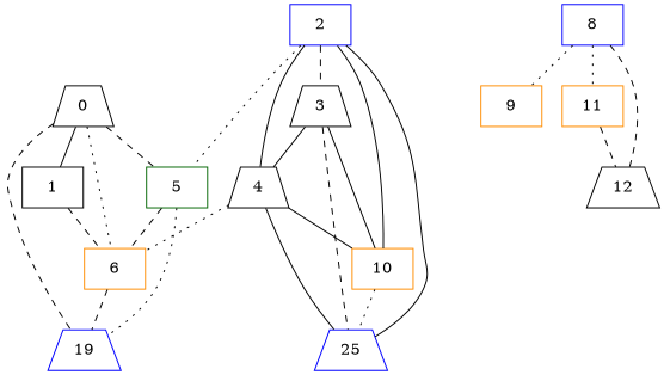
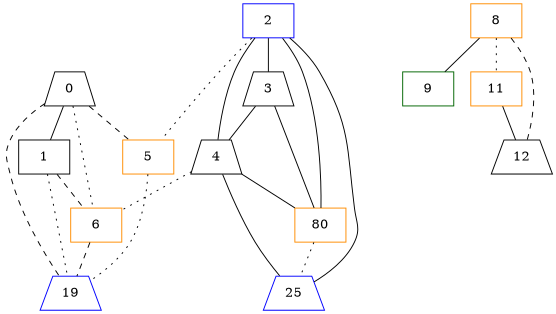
  graph {
    node [color=black shape=box]
    edge [style=solid]
    0 [shape=trapezium]
    1
-   5 [color=darkgreen]
+   5 [color=darkorange]
    6 [color=darkorange]
    n5 [color=blue label=19 shape=trapezium]
    2 [color=blue]
    3 [shape=trapezium]
    4 [shape=trapezium]
-   10 [color=darkorange]
+   10 [color=darkorange label=80]
    n10 [color=blue label=25 shape=trapezium]
-   9 [color=darkorange]
-   8 [color=blue]
+   9 [color=darkgreen]
+   8 [color=darkorange]
    11 [color=darkorange]
    12 [shape=trapezium]
    0 -- 1
    0 -- 5 [style=dashed]
    0 -- 6 [style=dotted]
    0 -- n5 [style=dashed]
    1 -- 6 [style=dashed]
-   5 -- 6 [style=dashed]
+   1 -- n5 [style=dotted]
    5 -- n5 [style=dotted]
    6 -- n5 [style=dashed]
    2 -- 5 [style=dotted]
-   2 -- 3 [style=dashed]
+   2 -- 3
    2 -- 4
    2 -- 10
    2 -- n10
    3 -- 4
    3 -- 10
-   3 -- n10 [style=dashed]
    4 -- 6 [style=dotted]
    4 -- 10
    4 -- n10
    10 -- n10 [style=dotted]
-   8 -- 9 [style=dotted]
+   8 -- 9
    8 -- 11 [style=dotted]
    8 -- 12 [style=dashed]
-   11 -- 12 [style=dashed]
+   11 -- 12
  }
